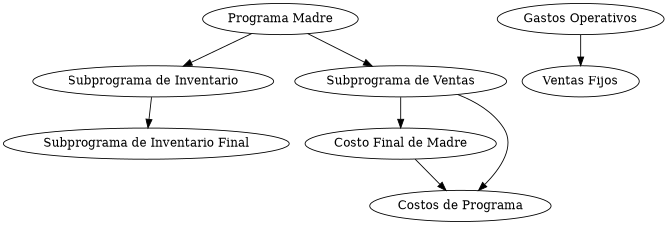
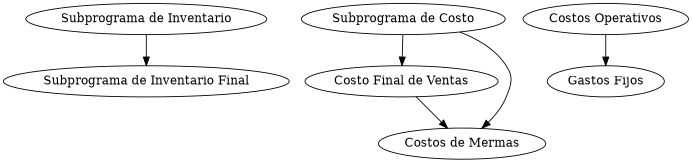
  digraph {
-   "Programa Madre"
    "Subprograma de Inventario"
-   "Subprograma de Ventas"
+   "Subprograma de Ventas" [label="Subprograma de Costo"]
    "Subprograma de Inventario Final"
-   "Costo Final de Ventas" [label="Costo Final de Madre"]
-   "Costos de Mermas" [label="Costos de Programa"]
-   "Gastos Operativos"
-   "Gastos Fijos" [label="Ventas Fijos"]
-   "Programa Madre" -> "Subprograma de Inventario"
-   "Programa Madre" -> "Subprograma de Ventas"
+   "Costo Final de Ventas"
+   "Costos de Mermas"
+   "Gastos Operativos" [label="Costos Operativos"]
+   "Gastos Fijos"
    "Subprograma de Inventario" -> "Subprograma de Inventario Final"
    "Subprograma de Ventas" -> "Costo Final de Ventas"
    "Subprograma de Ventas" -> "Costos de Mermas"
    "Costo Final de Ventas" -> "Costos de Mermas"
    "Gastos Operativos" -> "Gastos Fijos"
  }
